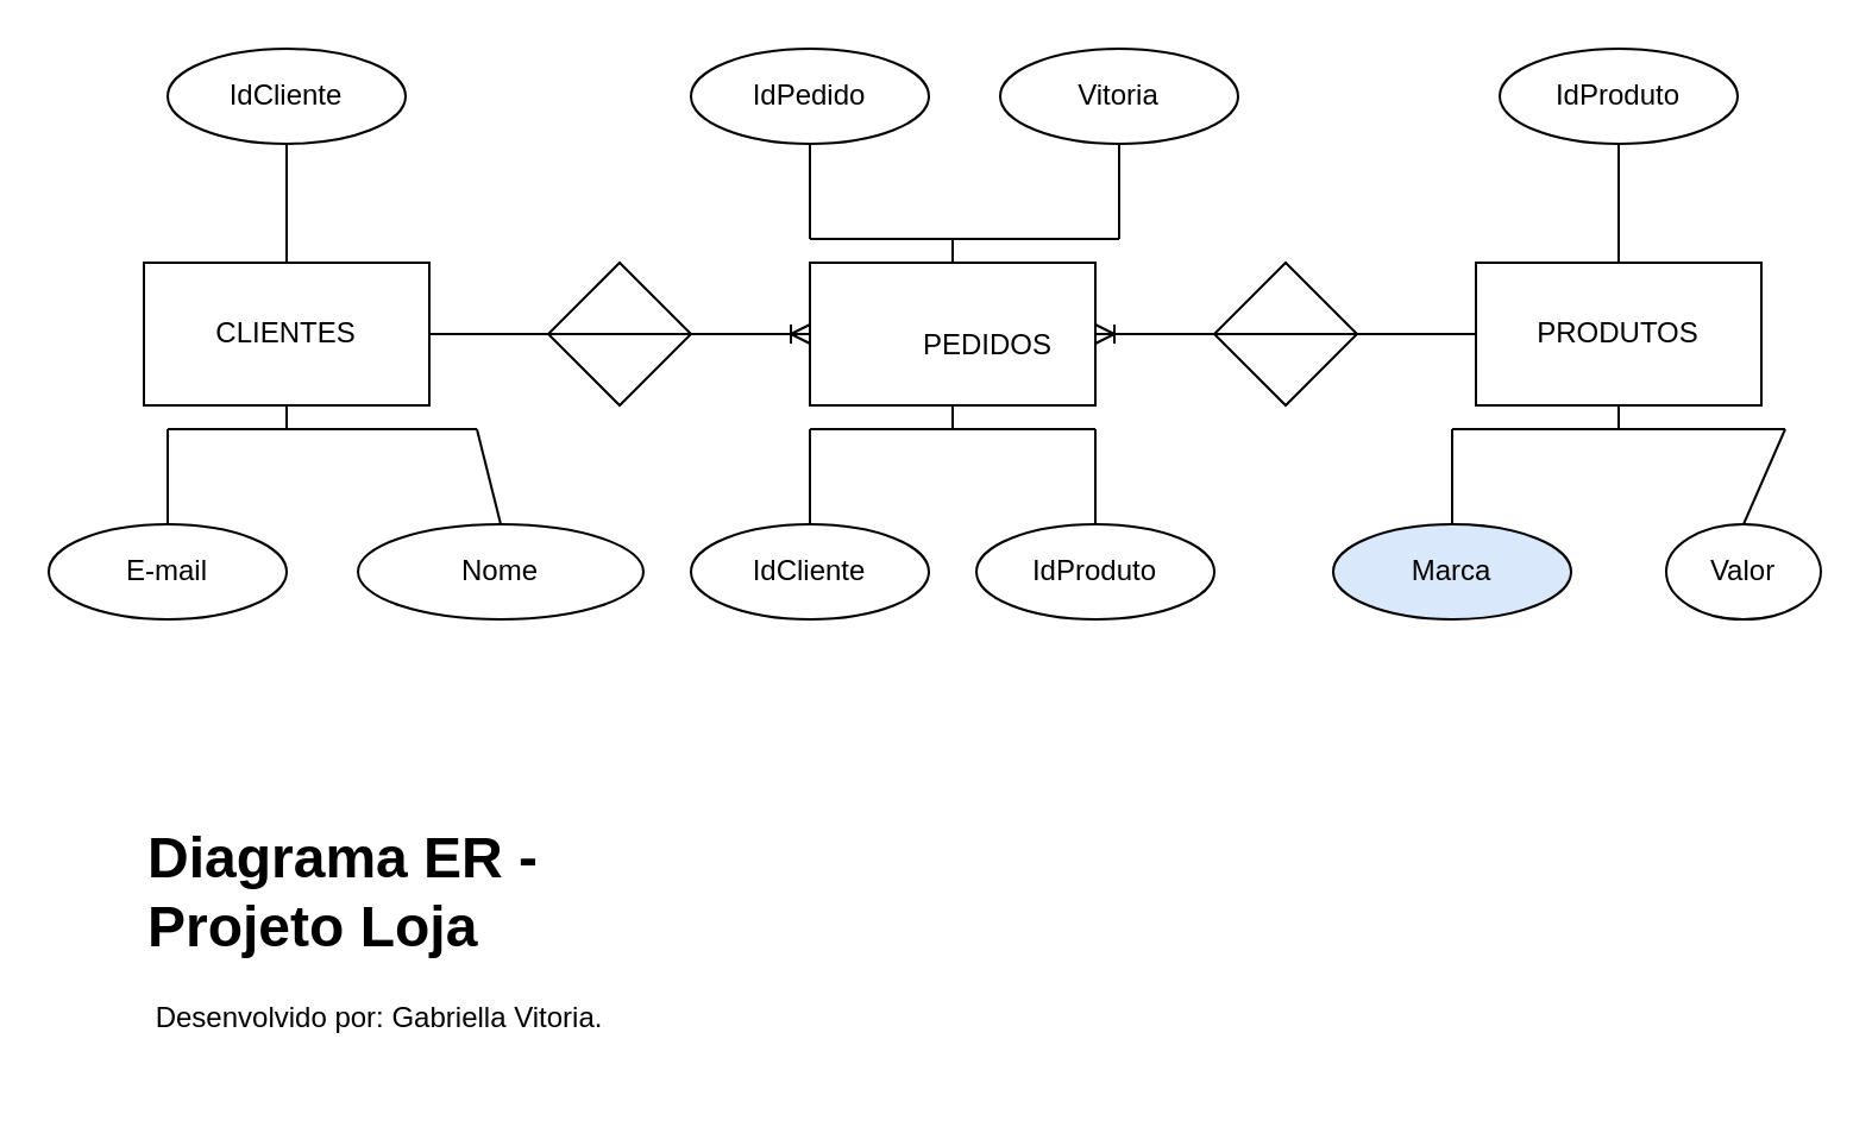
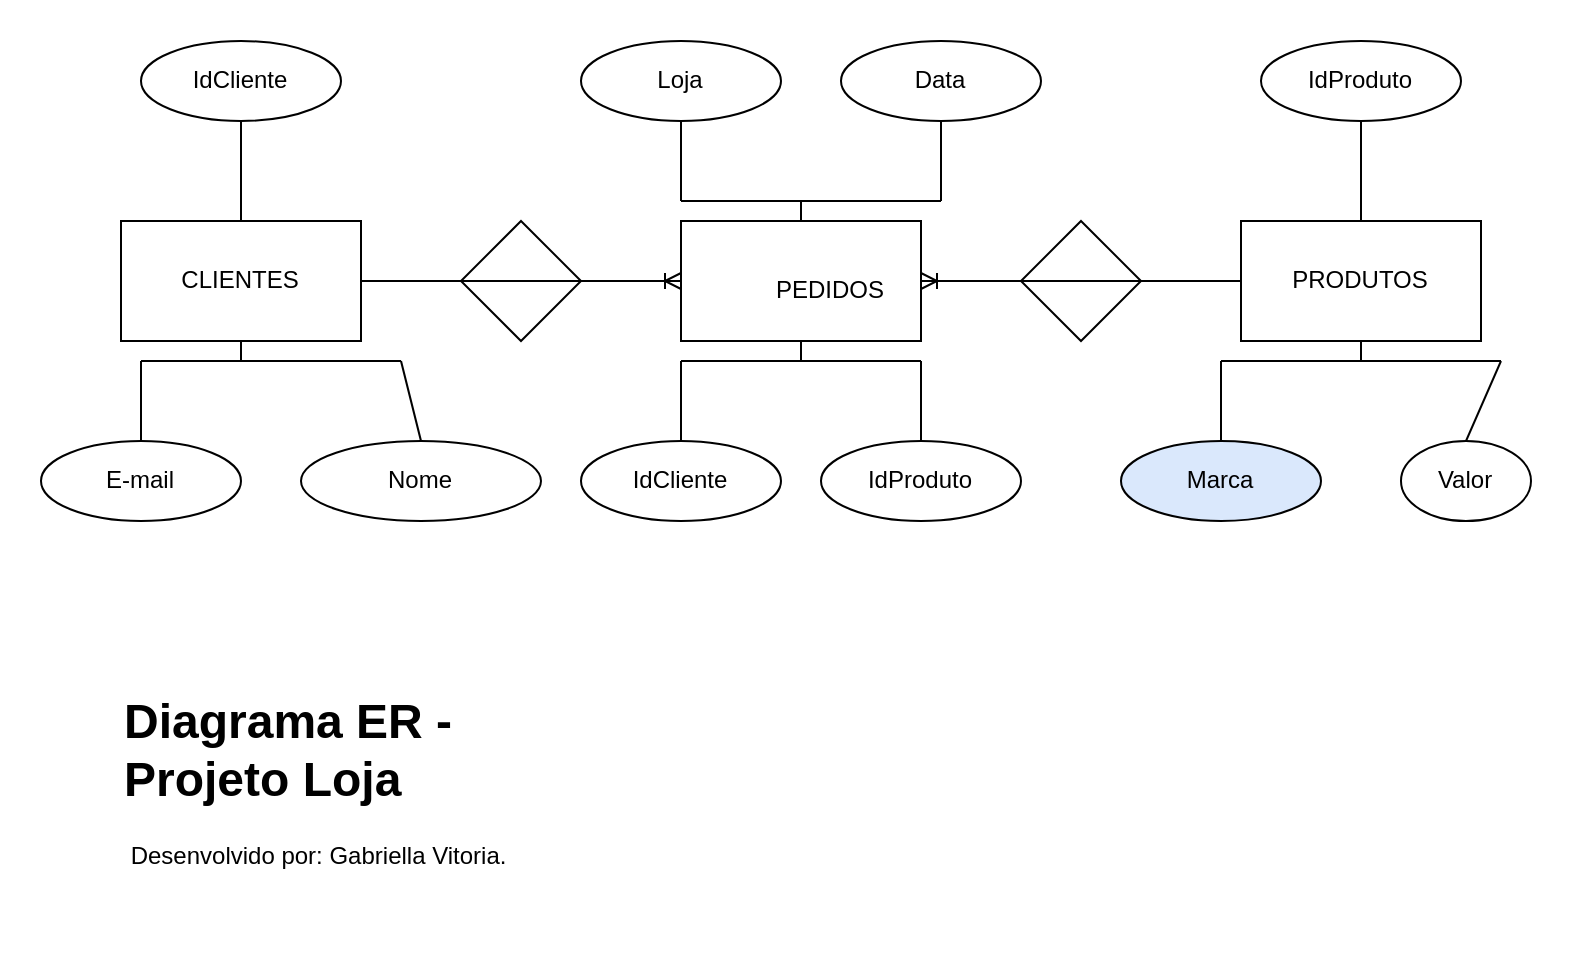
  <mxCell id="0" />
  <mxCell id="1" parent="0" />
  <mxCell id="2" value="" style="rounded=0;whiteSpace=wrap;html=1;" vertex="1" parent="1"><mxGeometry x="60" y="110" width="120" height="60" as="geometry" /></mxCell>
  <mxCell id="3" value="" style="rounded=0;whiteSpace=wrap;html=1;" vertex="1" parent="1"><mxGeometry x="340" y="110" width="120" height="60" as="geometry" /></mxCell>
  <mxCell id="4" value="" style="rounded=0;whiteSpace=wrap;html=1;" vertex="1" parent="1"><mxGeometry x="620" y="110" width="120" height="60" as="geometry" /></mxCell>
  <mxCell id="5" value="" style="rhombus;whiteSpace=wrap;html=1;" vertex="1" parent="1"><mxGeometry x="230" y="110" width="60" height="60" as="geometry" /></mxCell>
  <mxCell id="6" value="" style="rhombus;whiteSpace=wrap;html=1;" vertex="1" parent="1"><mxGeometry x="510" y="110" width="60" height="60" as="geometry" /></mxCell>
  <mxCell id="7" value="CLIENTES" style="text;html=1;align=center;verticalAlign=middle;whiteSpace=wrap;rounded=0;" vertex="1" parent="1"><mxGeometry x="90" y="125" width="60" height="30" as="geometry" /></mxCell>
  <mxCell id="8" value="PEDIDOS" style="text;html=1;align=center;verticalAlign=middle;whiteSpace=wrap;rounded=0;" vertex="1" parent="1"><mxGeometry x="385" y="130" width="60" height="30" as="geometry" /></mxCell>
  <mxCell id="9" value="PRODUTOS" style="text;html=1;align=center;verticalAlign=middle;whiteSpace=wrap;rounded=0;" vertex="1" parent="1"><mxGeometry x="650" y="125" width="60" height="30" as="geometry" /></mxCell>
  <mxCell id="10" value="IdCliente" style="ellipse;whiteSpace=wrap;html=1;align=center;" vertex="1" parent="1"><mxGeometry x="70" y="20" width="100" height="40" as="geometry" /></mxCell>
  <mxCell id="11" value="Nome" style="ellipse;whiteSpace=wrap;html=1;align=center;" vertex="1" parent="1"><mxGeometry x="150" y="220" width="120" height="40" as="geometry" /></mxCell>
  <mxCell id="12" style="edgeStyle=orthogonalEdgeStyle;rounded=0;orthogonalLoop=1;jettySize=auto;html=1;exitX=0.5;exitY=1;exitDx=0;exitDy=0;" edge="1" parent="1" source="11" target="11"><mxGeometry relative="1" as="geometry" /></mxCell>
  <mxCell id="13" value="E-mail" style="ellipse;whiteSpace=wrap;html=1;align=center;" vertex="1" parent="1"><mxGeometry y="220" width="100" height="40" as="geometry" x="20" /></mxCell>
  <mxCell id="14" value="IdProduto" style="ellipse;whiteSpace=wrap;html=1;align=center;" vertex="1" parent="1"><mxGeometry x="630" y="20" width="100" height="40" as="geometry" /></mxCell>
  <mxCell id="15" value="Marca" style="ellipse;whiteSpace=wrap;html=1;align=center;fillColor=#dae8fc;" vertex="1" parent="1"><mxGeometry x="560" y="220" width="100" height="40" as="geometry" /></mxCell>
  <mxCell id="16" value="Valor" style="ellipse;whiteSpace=wrap;html=1;align=center;" vertex="1" parent="1"><mxGeometry x="700" y="220" width="65" height="40" as="geometry" /></mxCell>
- <mxCell id="17" value="IdPedido" style="ellipse;whiteSpace=wrap;html=1;align=center;" vertex="1" parent="1"><mxGeometry x="290" y="20" width="100" height="40" as="geometry" /></mxCell>
- <mxCell id="18" value="Vitoria" style="ellipse;whiteSpace=wrap;html=1;align=center;" vertex="1" parent="1"><mxGeometry x="420" y="20" width="100" height="40" as="geometry" /></mxCell>
+ <mxCell id="17" value="Loja" style="ellipse;whiteSpace=wrap;html=1;align=center;" vertex="1" parent="1"><mxGeometry x="290" y="20" width="100" height="40" as="geometry" /></mxCell>
+ <mxCell id="18" value="Data" style="ellipse;whiteSpace=wrap;html=1;align=center;" vertex="1" parent="1"><mxGeometry x="420" y="20" width="100" height="40" as="geometry" /></mxCell>
  <mxCell id="19" value="IdCliente" style="ellipse;whiteSpace=wrap;html=1;align=center;" vertex="1" parent="1"><mxGeometry x="290" y="220" width="100" height="40" as="geometry" /></mxCell>
  <mxCell id="20" value="IdProduto" style="ellipse;whiteSpace=wrap;html=1;align=center;" vertex="1" parent="1"><mxGeometry x="410" y="220" width="100" height="40" as="geometry" /></mxCell>
  <mxCell id="21" value="" style="endArrow=none;html=1;rounded=0;entryX=0.5;entryY=0;entryDx=0;entryDy=0;" edge="1" parent="1" target="11"><mxGeometry relative="1" as="geometry"><mxPoint x="200" y="180" as="sourcePoint" /><mxPoint x="190" y="210" as="targetPoint" /></mxGeometry></mxCell>
  <mxCell id="22" value="" style="endArrow=none;html=1;rounded=0;entryX=0.5;entryY=0;entryDx=0;entryDy=0;" edge="1" parent="1" target="13"><mxGeometry relative="1" as="geometry"><mxPoint x="70" y="180" as="sourcePoint" /><mxPoint x="130" y="230" as="targetPoint" /></mxGeometry></mxCell>
  <mxCell id="23" value="" style="endArrow=none;html=1;rounded=0;entryX=0.5;entryY=0;entryDx=0;entryDy=0;exitX=0.5;exitY=1;exitDx=0;exitDy=0;" edge="1" parent="1" source="10" target="2"><mxGeometry relative="1" as="geometry"><mxPoint x="110" y="60" as="sourcePoint" /><mxPoint x="170" y="110" as="targetPoint" /></mxGeometry></mxCell>
  <mxCell id="24" value="" style="endArrow=none;html=1;rounded=0;entryX=0.5;entryY=1;entryDx=0;entryDy=0;" edge="1" parent="1" target="18"><mxGeometry relative="1" as="geometry"><mxPoint x="470" y="100" as="sourcePoint" /><mxPoint x="540" y="110" as="targetPoint" /></mxGeometry></mxCell>
  <mxCell id="25" value="" style="endArrow=none;html=1;rounded=0;entryX=0.5;entryY=1;entryDx=0;entryDy=0;" edge="1" parent="1" target="17"><mxGeometry relative="1" as="geometry"><mxPoint x="340" y="100" as="sourcePoint" /><mxPoint x="540" y="110" as="targetPoint" /></mxGeometry></mxCell>
  <mxCell id="26" value="" style="endArrow=none;html=1;rounded=0;entryX=0.5;entryY=0;entryDx=0;entryDy=0;" edge="1" parent="1" target="19"><mxGeometry relative="1" as="geometry"><mxPoint x="340" y="180" as="sourcePoint" /><mxPoint x="540" y="110" as="targetPoint" /></mxGeometry></mxCell>
  <mxCell id="27" value="" style="endArrow=none;html=1;rounded=0;entryX=0.5;entryY=0;entryDx=0;entryDy=0;" edge="1" parent="1" target="20"><mxGeometry relative="1" as="geometry"><mxPoint x="460" y="180" as="sourcePoint" /><mxPoint x="540" y="110" as="targetPoint" /></mxGeometry></mxCell>
  <mxCell id="28" value="" style="endArrow=none;html=1;rounded=0;exitX=0.5;exitY=1;exitDx=0;exitDy=0;entryX=0.5;entryY=0;entryDx=0;entryDy=0;" edge="1" parent="1" source="14" target="4"><mxGeometry relative="1" as="geometry"><mxPoint x="380" y="110" as="sourcePoint" /><mxPoint x="540" y="110" as="targetPoint" /></mxGeometry></mxCell>
  <mxCell id="29" value="" style="endArrow=none;html=1;rounded=0;entryX=0.5;entryY=0;entryDx=0;entryDy=0;" edge="1" parent="1" target="15"><mxGeometry relative="1" as="geometry"><mxPoint x="610" y="180" as="sourcePoint" /><mxPoint x="540" y="110" as="targetPoint" /></mxGeometry></mxCell>
  <mxCell id="30" value="" style="endArrow=none;html=1;rounded=0;entryX=0.5;entryY=0;entryDx=0;entryDy=0;" edge="1" parent="1" target="16"><mxGeometry relative="1" as="geometry"><mxPoint x="750" y="180" as="sourcePoint" /><mxPoint x="540" y="110" as="targetPoint" /></mxGeometry></mxCell>
  <mxCell id="31" value="" style="endArrow=none;html=1;rounded=0;" edge="1" parent="1"><mxGeometry relative="1" as="geometry"><mxPoint x="200" y="180" as="sourcePoint" /><mxPoint x="70" y="180" as="targetPoint" /></mxGeometry></mxCell>
  <mxCell id="32" value="" style="endArrow=none;html=1;rounded=0;exitX=0.5;exitY=1;exitDx=0;exitDy=0;" edge="1" parent="1" source="2"><mxGeometry relative="1" as="geometry"><mxPoint x="360" y="170" as="sourcePoint" /><mxPoint x="120" y="180" as="targetPoint" /></mxGeometry></mxCell>
  <mxCell id="33" value="" style="edgeStyle=entityRelationEdgeStyle;fontSize=12;html=1;endArrow=ERoneToMany;rounded=0;exitX=1;exitY=0.5;exitDx=0;exitDy=0;entryX=0;entryY=0.5;entryDx=0;entryDy=0;" edge="1" parent="1" source="2" target="3"><mxGeometry width="100" height="100" relative="1" as="geometry"><mxPoint x="390" y="220" as="sourcePoint" /><mxPoint x="490" y="120" as="targetPoint" /></mxGeometry></mxCell>
  <mxCell id="34" value="" style="edgeStyle=entityRelationEdgeStyle;fontSize=12;html=1;endArrow=ERoneToMany;rounded=0;entryX=1;entryY=0.5;entryDx=0;entryDy=0;exitX=0;exitY=0.5;exitDx=0;exitDy=0;" edge="1" parent="1" source="4" target="3"><mxGeometry width="100" height="100" relative="1" as="geometry"><mxPoint x="510" y="220" as="sourcePoint" /><mxPoint x="610" y="120" as="targetPoint" /></mxGeometry></mxCell>
  <mxCell id="35" value="" style="endArrow=none;html=1;rounded=0;" edge="1" parent="1"><mxGeometry relative="1" as="geometry"><mxPoint x="470" y="100" as="sourcePoint" /><mxPoint x="340" y="100" as="targetPoint" /></mxGeometry></mxCell>
  <mxCell id="36" value="" style="endArrow=none;html=1;rounded=0;entryX=0.5;entryY=0;entryDx=0;entryDy=0;" edge="1" parent="1" target="3"><mxGeometry relative="1" as="geometry"><mxPoint x="400" y="100" as="sourcePoint" /><mxPoint x="640" y="170" as="targetPoint" /></mxGeometry></mxCell>
  <mxCell id="37" value="" style="endArrow=none;html=1;rounded=0;" edge="1" parent="1"><mxGeometry relative="1" as="geometry"><mxPoint x="340" y="180" as="sourcePoint" /><mxPoint x="460" y="180" as="targetPoint" /></mxGeometry></mxCell>
  <mxCell id="38" value="" style="endArrow=none;html=1;rounded=0;entryX=0.5;entryY=1;entryDx=0;entryDy=0;" edge="1" parent="1" target="3"><mxGeometry relative="1" as="geometry"><mxPoint x="400" y="180" as="sourcePoint" /><mxPoint x="850" y="220" as="targetPoint" /></mxGeometry></mxCell>
  <mxCell id="39" value="" style="endArrow=none;html=1;rounded=0;" edge="1" parent="1"><mxGeometry relative="1" as="geometry"><mxPoint x="610" y="180" as="sourcePoint" /><mxPoint x="750" y="180" as="targetPoint" /></mxGeometry></mxCell>
  <mxCell id="40" value="" style="endArrow=none;html=1;rounded=0;entryX=0.5;entryY=1;entryDx=0;entryDy=0;" edge="1" parent="1" target="4"><mxGeometry relative="1" as="geometry"><mxPoint x="680" y="180" as="sourcePoint" /><mxPoint x="850" y="190" as="targetPoint" /></mxGeometry></mxCell>
  <mxCell id="41" value="&lt;h1 style=&quot;margin-top: 0px;&quot;&gt;Diagrama ER - Projeto Loja&lt;/h1&gt;&lt;p&gt;&amp;nbsp;Desenvolvido por: Gabriella Vitoria.&lt;/p&gt;" style="text;html=1;whiteSpace=wrap;overflow=hidden;rounded=0;" vertex="1" parent="1"><mxGeometry x="60" y="340" width="230" height="120" as="geometry" /></mxCell>
